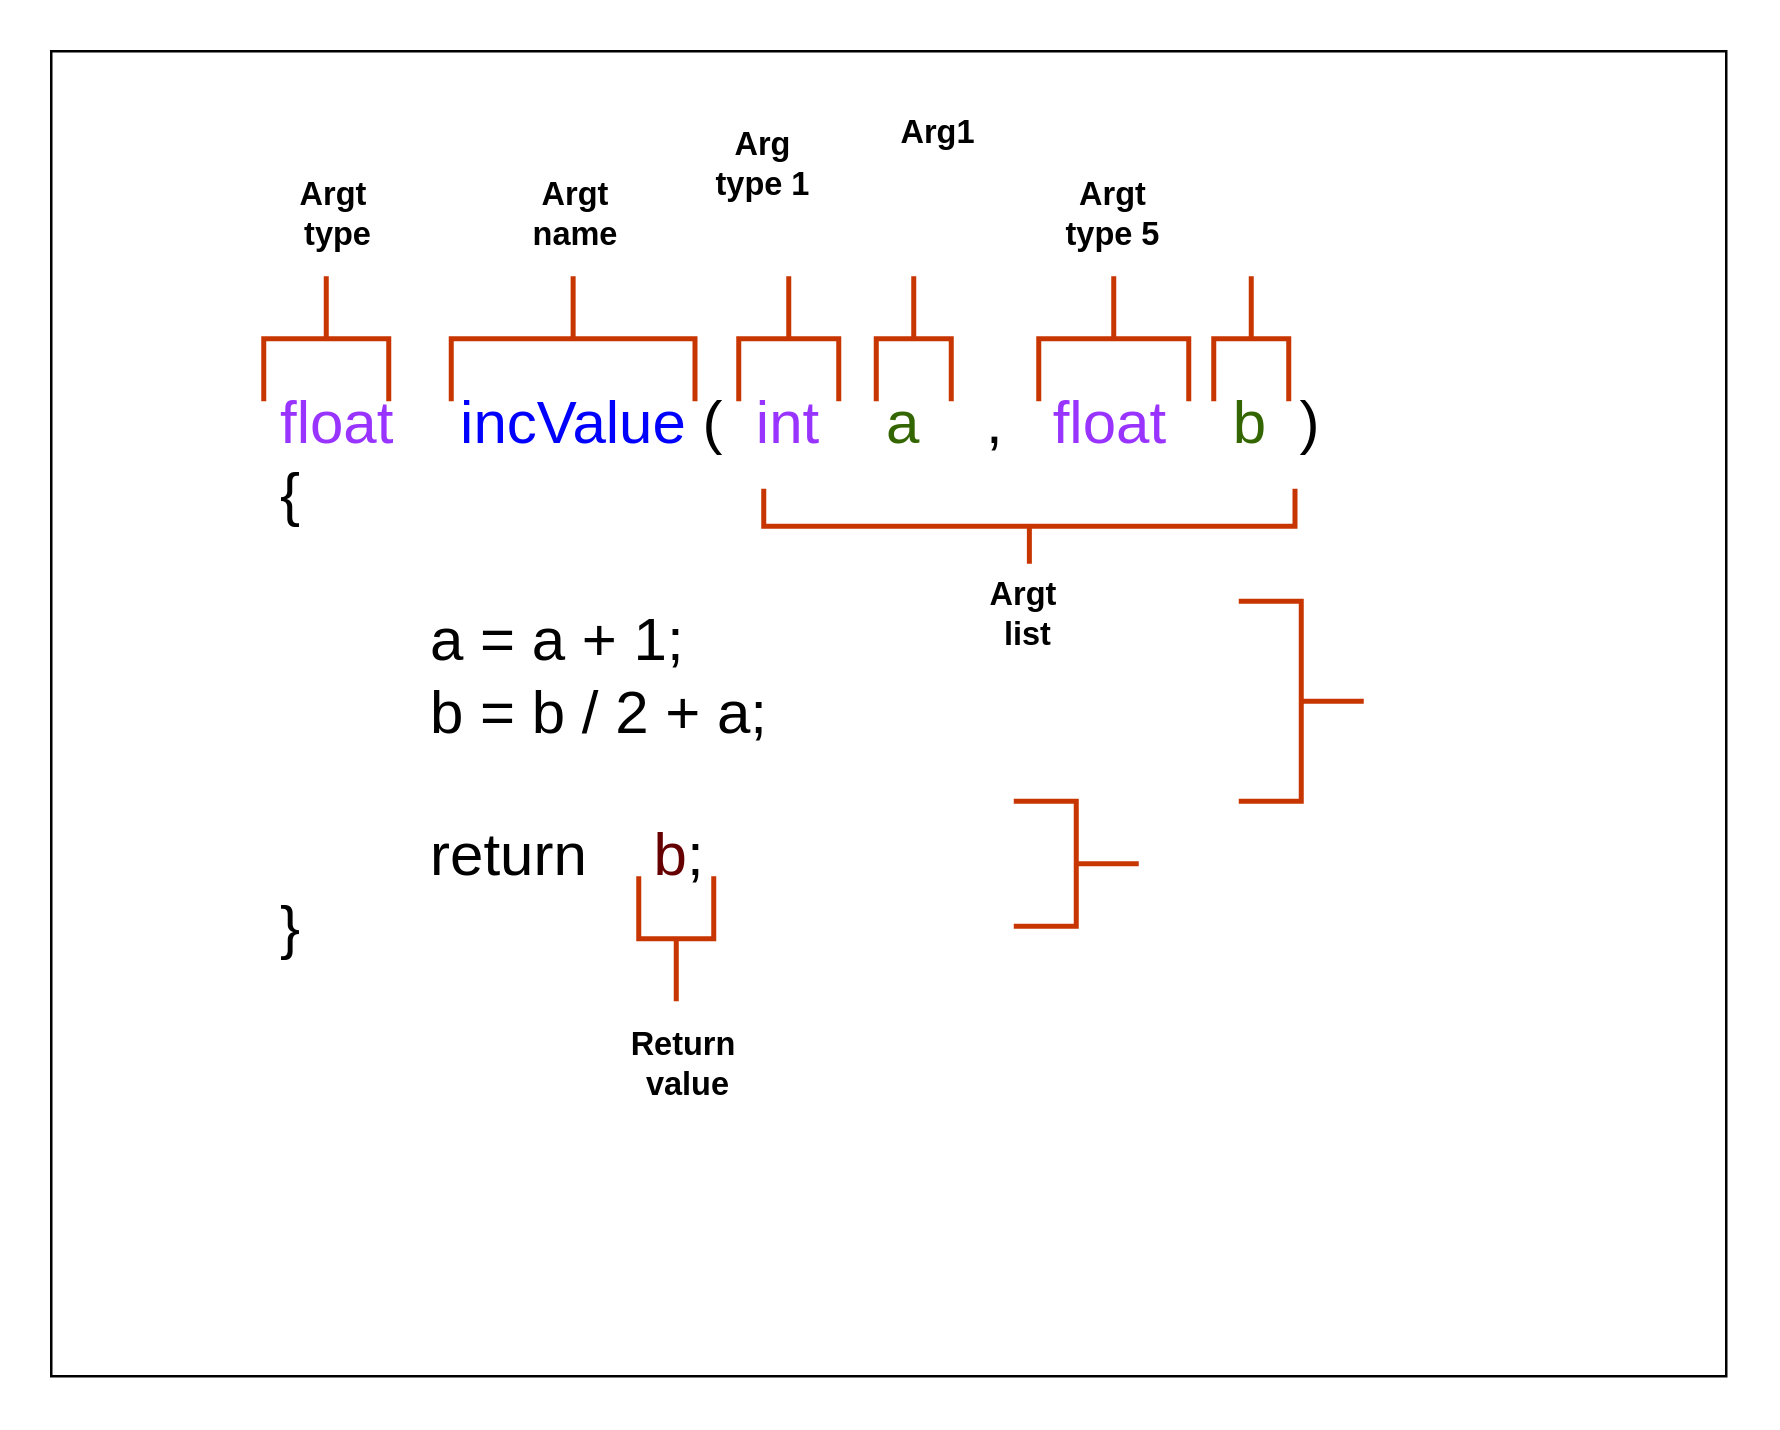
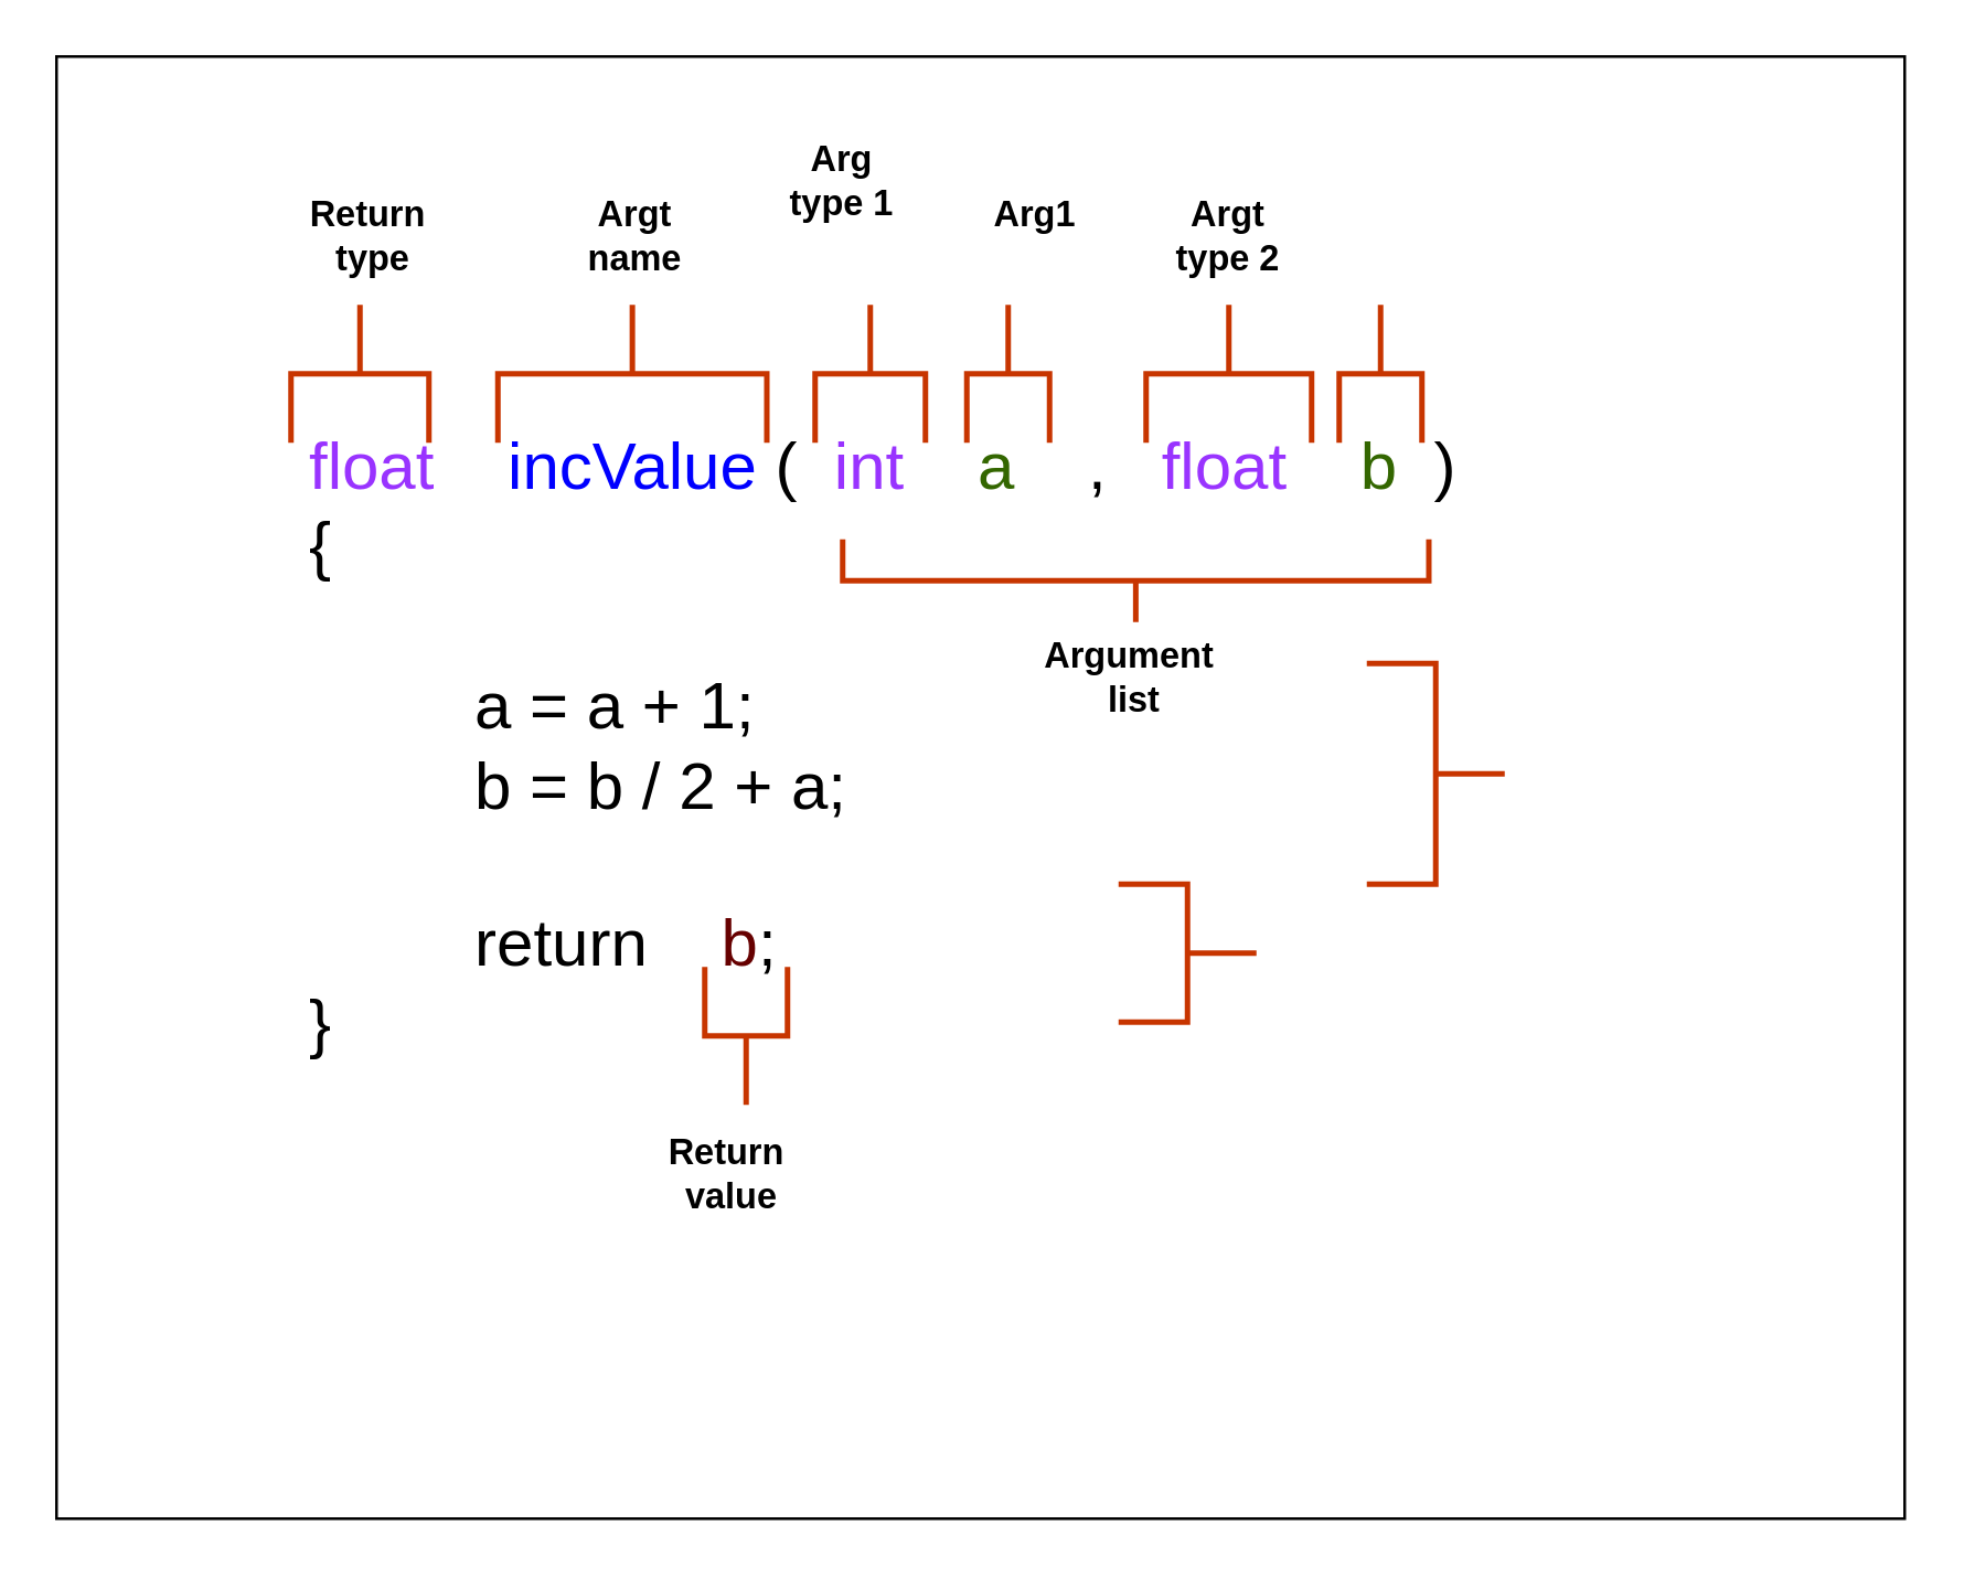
  <mxCell id="0" />
  <mxCell id="1" parent="0" />
  <mxCell id="2" value="" style="rounded=0;whiteSpace=wrap;html=1;fontColor=#E6E6E6;" vertex="1" parent="1"><mxGeometry x="20" y="20" width="670" height="530" as="geometry" /></mxCell>
  <mxCell id="3" value="&lt;font style=&quot;font-size: 24px;&quot;&gt;&lt;span style=&quot;caret-color: rgb(204, 0, 0);&quot;&gt;&lt;font color=&quot;#9933ff&quot;&gt;float&lt;/font&gt;&lt;/span&gt; &amp;nbsp; &amp;nbsp;&lt;font color=&quot;#0000ff&quot;&gt;incValue&amp;nbsp;&lt;/font&gt;( &amp;nbsp;&lt;font color=&quot;#9933ff&quot;&gt;int&lt;/font&gt;&amp;nbsp; &amp;nbsp;&amp;nbsp;&lt;font color=&quot;#336600&quot;&gt;a&lt;/font&gt; &amp;nbsp; &amp;nbsp;, &amp;nbsp; &lt;font color=&quot;#9933ff&quot;&gt;float&lt;/font&gt;&amp;nbsp; &amp;nbsp;&amp;nbsp;&lt;font color=&quot;#336600&quot;&gt;b&lt;/font&gt; &amp;nbsp;)&amp;nbsp;&lt;/font&gt;&lt;div style=&quot;font-size: 24px;&quot;&gt;&lt;font style=&quot;font-size: 24px;&quot;&gt;{ &amp;nbsp;&lt;/font&gt;&lt;div&gt;&lt;font style=&quot;font-size: 24px;&quot;&gt;&amp;nbsp;&amp;nbsp;&lt;/font&gt;&lt;div&gt;&lt;font style=&quot;font-size: 24px;&quot;&gt;&amp;nbsp; &amp;nbsp; &amp;nbsp; &amp;nbsp; &amp;nbsp;a = a + 1;&amp;nbsp;&lt;/font&gt;&lt;/div&gt;&lt;div&gt;&lt;font style=&quot;font-size: 24px;&quot;&gt;&amp;nbsp; &amp;nbsp; &amp;nbsp; &amp;nbsp; &amp;nbsp;b = b / 2 + a; &amp;nbsp; &amp;nbsp;&amp;nbsp;&lt;/font&gt;&lt;/div&gt;&lt;div&gt;&lt;font style=&quot;font-size: 24px;&quot;&gt;&amp;nbsp;&lt;/font&gt;&lt;/div&gt;&lt;div&gt;&lt;font style=&quot;font-size: 24px;&quot;&gt;&amp;nbsp; &amp;nbsp; &amp;nbsp; &amp;nbsp; &amp;nbsp;return &amp;nbsp; &amp;nbsp;&lt;font color=&quot;#660000&quot;&gt;b&lt;/font&gt;;&lt;/font&gt;&lt;/div&gt;&lt;div&gt;&lt;font style=&quot;font-size: 24px;&quot;&gt;}&lt;/font&gt;&lt;/div&gt;&lt;/div&gt;&lt;/div&gt;" style="text;html=1;align=left;verticalAlign=middle;whiteSpace=wrap;rounded=0;" vertex="1" parent="1"><mxGeometry x="110" y="40" width="560" height="460" as="geometry" /></mxCell>
  <mxCell id="4" value="" style="strokeWidth=2;html=1;shape=mxgraph.flowchart.annotation_2;align=left;labelPosition=right;pointerEvents=1;rotation=90;fillColor=#fa6800;fontColor=#CC99FF;strokeColor=#C73500;" vertex="1" parent="1"><mxGeometry x="105" y="110" width="50" height="50" as="geometry" /></mxCell>
  <mxCell id="5" value="" style="strokeWidth=2;html=1;shape=mxgraph.flowchart.annotation_2;align=left;labelPosition=right;pointerEvents=1;rotation=90;fillColor=#fa6800;fontColor=#CC99FF;strokeColor=#C73500;" vertex="1" parent="1"><mxGeometry x="203.75" y="86.25" width="50" height="97.5" as="geometry" /></mxCell>
  <mxCell id="6" value="" style="strokeWidth=2;html=1;shape=mxgraph.flowchart.annotation_2;align=left;labelPosition=right;pointerEvents=1;rotation=90;fillColor=#fa6800;fontColor=#CC99FF;strokeColor=#C73500;" vertex="1" parent="1"><mxGeometry x="290" y="115" width="50" height="40" as="geometry" /></mxCell>
  <mxCell id="7" value="" style="strokeWidth=2;html=1;shape=mxgraph.flowchart.annotation_2;align=left;labelPosition=right;pointerEvents=1;rotation=90;fillColor=#fa6800;fontColor=#CC99FF;strokeColor=#C73500;" vertex="1" parent="1"><mxGeometry x="340" y="120" width="50" height="30" as="geometry" /></mxCell>
  <mxCell id="8" value="" style="strokeWidth=2;html=1;shape=mxgraph.flowchart.annotation_2;align=left;labelPosition=right;pointerEvents=1;rotation=90;fillColor=#fa6800;fontColor=#CC99FF;strokeColor=#C73500;" vertex="1" parent="1"><mxGeometry x="420" y="105" width="50" height="60" as="geometry" /></mxCell>
  <mxCell id="9" value="" style="strokeWidth=2;html=1;shape=mxgraph.flowchart.annotation_2;align=left;labelPosition=right;pointerEvents=1;rotation=90;fillColor=#fa6800;fontColor=#CC99FF;strokeColor=#C73500;" vertex="1" parent="1"><mxGeometry x="475" y="120" width="50" height="30" as="geometry" /></mxCell>
  <mxCell id="10" value="" style="strokeWidth=2;html=1;shape=mxgraph.flowchart.annotation_2;align=left;labelPosition=right;pointerEvents=1;rotation=-180;fillColor=#fa6800;fontColor=#CC99FF;strokeColor=#C73500;" vertex="1" parent="1"><mxGeometry x="495" y="240" width="50" height="80" as="geometry" /></mxCell>
  <mxCell id="11" value="" style="strokeWidth=2;html=1;shape=mxgraph.flowchart.annotation_2;align=left;labelPosition=right;pointerEvents=1;rotation=-180;fillColor=#fa6800;fontColor=#CDA2BE;strokeColor=#C73500;" vertex="1" parent="1"><mxGeometry x="405" y="320" width="50" height="50" as="geometry" /></mxCell>
- <mxCell id="12" value="Argt&amp;nbsp;&lt;div style=&quot;font-size: 13px;&quot;&gt;type&lt;/div&gt;" style="text;html=1;align=center;verticalAlign=middle;whiteSpace=wrap;rounded=0;fontSize=13;fontStyle=1" vertex="1" parent="1"><mxGeometry x="105" y="70" width="60" height="30" as="geometry" /></mxCell>
+ <mxCell id="12" value="Return&amp;nbsp;&lt;div style=&quot;font-size: 13px;&quot;&gt;type&lt;/div&gt;" style="text;html=1;align=center;verticalAlign=middle;whiteSpace=wrap;rounded=0;fontSize=13;fontStyle=1" vertex="1" parent="1"><mxGeometry x="105" y="70" width="60" height="30" as="geometry" /></mxCell>
  <mxCell id="13" value="Argt&lt;div style=&quot;font-size: 13px;&quot;&gt;name&lt;/div&gt;" style="text;html=1;align=center;verticalAlign=middle;whiteSpace=wrap;rounded=0;fontSize=13;fontStyle=1" vertex="1" parent="1"><mxGeometry x="200" y="70" width="60" height="30" as="geometry" /></mxCell>
  <mxCell id="14" value="Arg&lt;div style=&quot;font-size: 13px;&quot;&gt;type 1&lt;/div&gt;" style="text;html=1;align=center;verticalAlign=middle;whiteSpace=wrap;rounded=0;fontSize=13;fontStyle=1" vertex="1" parent="1"><mxGeometry x="275" y="50" width="60" height="30" as="geometry" /></mxCell>
- <mxCell id="15" value="Arg1&lt;div style=&quot;font-size: 13px;&quot;&gt;&lt;br style=&quot;font-size: 13px;&quot;&gt;&lt;/div&gt;" style="text;html=1;align=center;verticalAlign=middle;whiteSpace=wrap;rounded=0;fontSize=13;fontStyle=1" vertex="1" parent="1"><mxGeometry x="345" y="45" width="60" height="30" as="geometry" /></mxCell>
- <mxCell id="16" value="Argt&lt;div style=&quot;font-size: 13px;&quot;&gt;type 5&lt;/div&gt;" style="text;html=1;align=center;verticalAlign=middle;whiteSpace=wrap;rounded=0;fontSize=13;fontStyle=1" vertex="1" parent="1"><mxGeometry x="415" y="70" width="60" height="30" as="geometry" /></mxCell>
+ <mxCell id="15" value="Arg1&lt;div style=&quot;font-size: 13px;&quot;&gt;&lt;br style=&quot;font-size: 13px;&quot;&gt;&lt;/div&gt;" style="text;html=1;align=center;verticalAlign=middle;whiteSpace=wrap;rounded=0;fontSize=13;fontStyle=1" vertex="1" parent="1"><mxGeometry x="345" y="70" width="60" height="30" as="geometry" /></mxCell>
+ <mxCell id="16" value="Argt&lt;div style=&quot;font-size: 13px;&quot;&gt;type 2&lt;/div&gt;" style="text;html=1;align=center;verticalAlign=middle;whiteSpace=wrap;rounded=0;fontSize=13;fontStyle=1" vertex="1" parent="1"><mxGeometry x="415" y="70" width="60" height="30" as="geometry" /></mxCell>
  <mxCell id="17" value="" style="strokeWidth=2;html=1;shape=mxgraph.flowchart.annotation_2;align=left;labelPosition=right;pointerEvents=1;rotation=-90;fillColor=#fa6800;fontColor=#CC99FF;strokeColor=#C73500;" vertex="1" parent="1"><mxGeometry x="245" y="360" width="50" height="30" as="geometry" /></mxCell>
  <mxCell id="18" value="" style="strokeWidth=2;html=1;shape=mxgraph.flowchart.annotation_2;align=left;labelPosition=right;pointerEvents=1;rotation=-90;fillColor=#fa6800;fontColor=#000000;strokeColor=#C73500;" vertex="1" parent="1"><mxGeometry x="396.25" y="103.75" width="30" height="212.5" as="geometry" /></mxCell>
- <mxCell id="19" value="Argt&amp;nbsp;&lt;div style=&quot;font-size: 13px;&quot;&gt;list&lt;/div&gt;" style="text;html=1;align=center;verticalAlign=middle;whiteSpace=wrap;rounded=0;fontSize=13;fontStyle=1" vertex="1" parent="1"><mxGeometry x="381.25" y="230" width="60" height="30" as="geometry" /></mxCell>
- <mxCell id="20" value="Return&amp;nbsp;&lt;div style=&quot;font-size: 13px;&quot;&gt;value&lt;/div&gt;" style="text;html=1;align=center;verticalAlign=middle;whiteSpace=wrap;rounded=0;fontSize=13;fontStyle=1" vertex="1" parent="1"><mxGeometry x="245" y="410" width="60" height="30" as="geometry" /></mxCell>
+ <mxCell id="19" value="Argument&amp;nbsp;&lt;div style=&quot;font-size: 13px;&quot;&gt;list&lt;/div&gt;" style="text;html=1;align=center;verticalAlign=middle;whiteSpace=wrap;rounded=0;fontSize=13;fontStyle=1" vertex="1" parent="1"><mxGeometry x="381.25" y="230" width="60" height="30" as="geometry" /></mxCell>
+ <mxCell id="20" value="Return&amp;nbsp;&lt;div style=&quot;font-size: 13px;&quot;&gt;value&lt;/div&gt;" style="text;html=1;align=center;verticalAlign=middle;whiteSpace=wrap;rounded=0;fontSize=13;fontStyle=1" vertex="1" parent="1"><mxGeometry x="235" y="410" width="60" height="30" as="geometry" /></mxCell>
